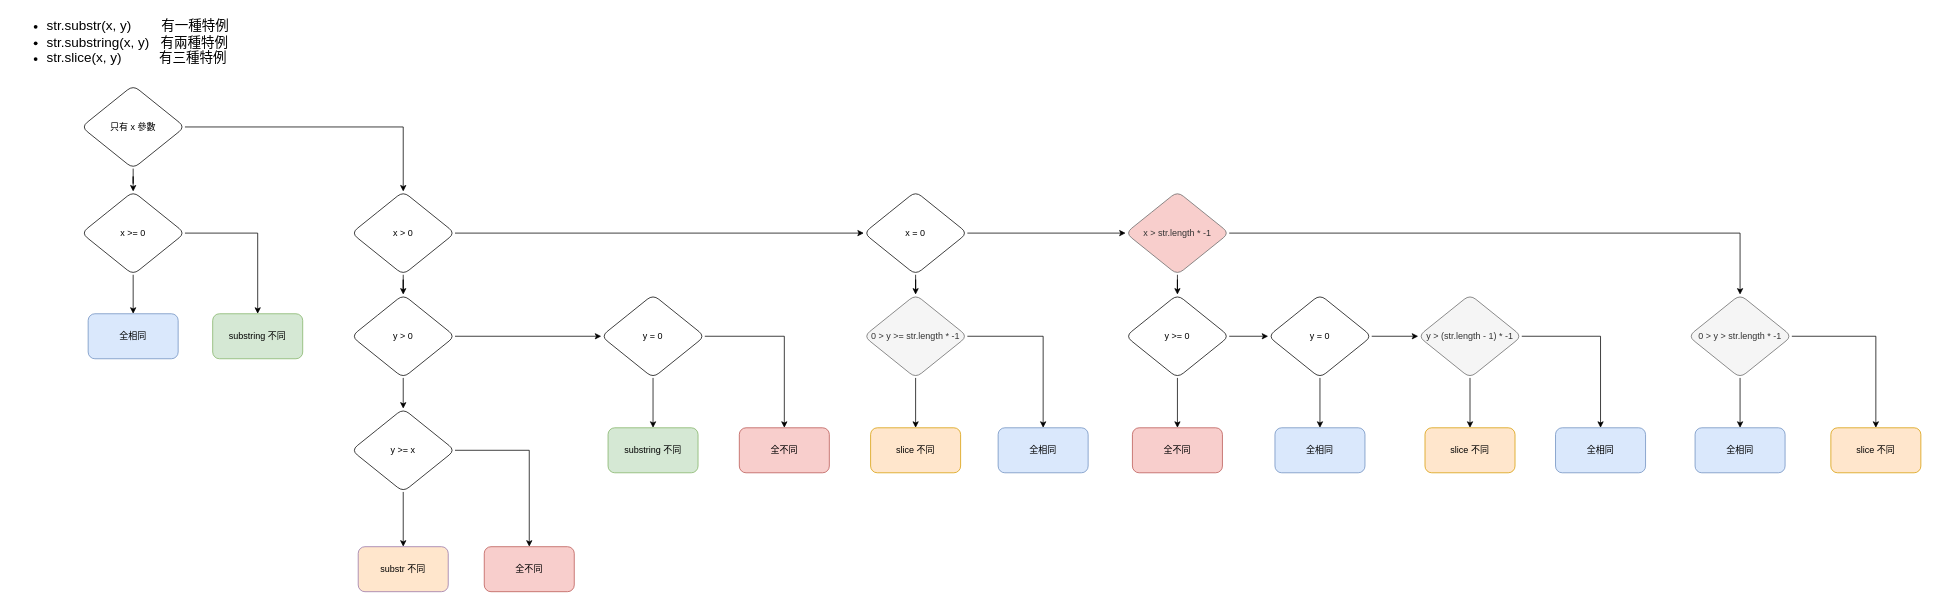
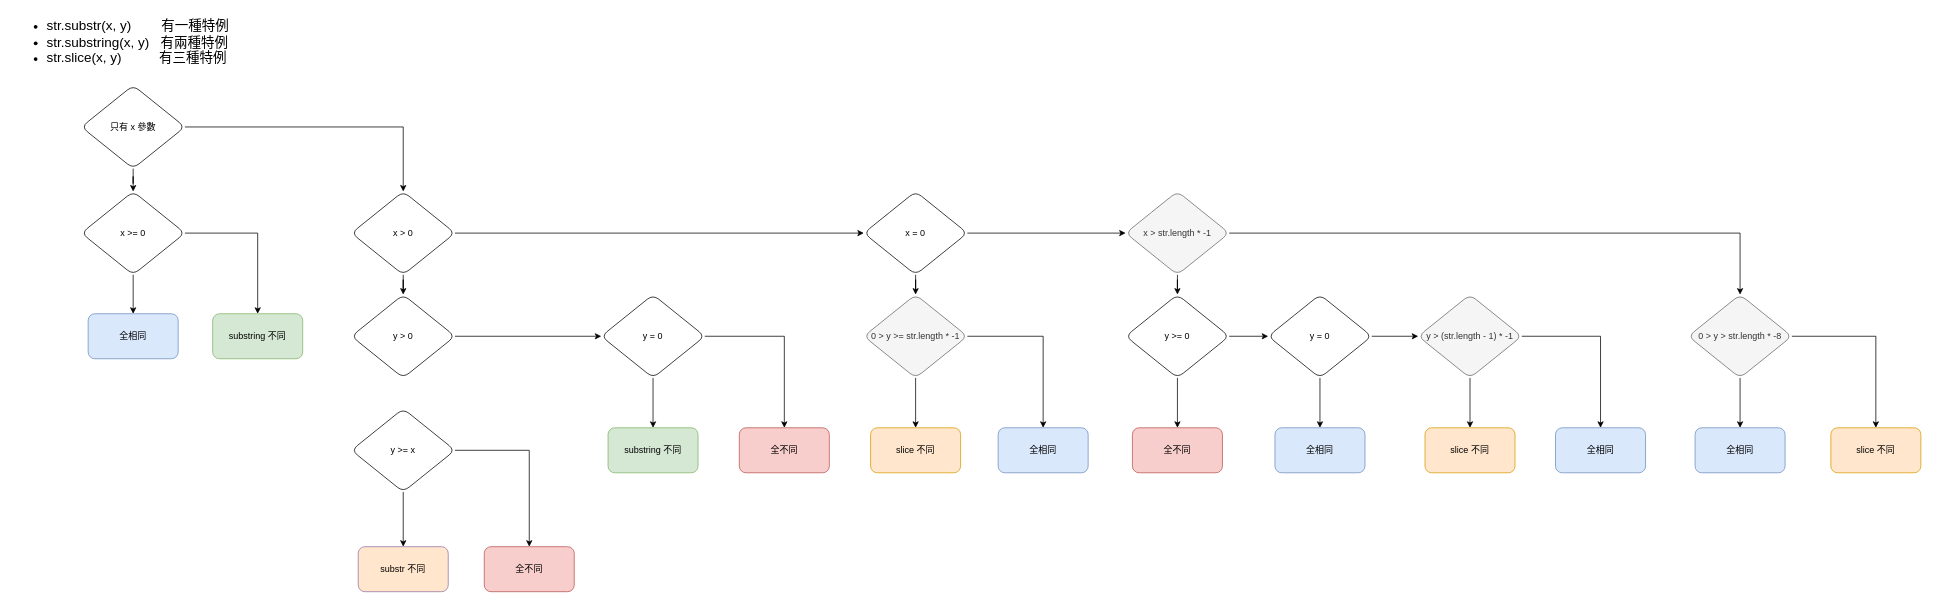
  <mxCell id="0" />
  <mxCell id="1" parent="0" />
  <mxCell id="2" style="edgeStyle=orthogonalEdgeStyle;rounded=0;orthogonalLoop=1;jettySize=auto;html=1;" parent="1" source="4" target="7" edge="1"><mxGeometry relative="1" as="geometry" /></mxCell>
  <mxCell id="3" style="edgeStyle=orthogonalEdgeStyle;rounded=0;orthogonalLoop=1;jettySize=auto;html=1;" parent="1" source="4" target="13" edge="1"><mxGeometry relative="1" as="geometry" /></mxCell>
  <mxCell id="4" value="只有 x 參數" style="rhombus;whiteSpace=wrap;html=1;rounded=1;strokeColor=default;align=center;verticalAlign=middle;fontFamily=Helvetica;fontSize=12;fontColor=default;fillColor=default;" parent="1" vertex="1"><mxGeometry x="108" y="113" width="138" height="111" as="geometry" /></mxCell>
  <mxCell id="5" value="" style="edgeStyle=orthogonalEdgeStyle;rounded=0;orthogonalLoop=1;jettySize=auto;html=1;" parent="1" source="7" target="10" edge="1"><mxGeometry relative="1" as="geometry" /></mxCell>
  <mxCell id="6" style="edgeStyle=orthogonalEdgeStyle;rounded=0;orthogonalLoop=1;jettySize=auto;html=1;" parent="1" source="7" target="18" edge="1"><mxGeometry relative="1" as="geometry" /></mxCell>
  <mxCell id="7" value="&lt;div&gt;x &amp;gt; 0&lt;/div&gt;" style="rhombus;whiteSpace=wrap;html=1;rounded=1;strokeColor=default;align=center;verticalAlign=middle;fontFamily=Helvetica;fontSize=12;fontColor=default;fillColor=default;" parent="1" vertex="1"><mxGeometry x="468" y="254.5" width="138" height="111" as="geometry" /></mxCell>
  <mxCell id="8" value="" style="edgeStyle=orthogonalEdgeStyle;rounded=0;orthogonalLoop=1;jettySize=auto;html=1;" parent="1" source="10" target="29" edge="1"><mxGeometry relative="1" as="geometry" /></mxCell>
- <mxCell id="9" value="" style="edgeStyle=orthogonalEdgeStyle;rounded=0;orthogonalLoop=1;jettySize=auto;html=1;" parent="1" source="10" target="32" edge="1"><mxGeometry relative="1" as="geometry" /></mxCell>
  <mxCell id="10" value="&lt;div&gt;y &amp;gt; 0&lt;/div&gt;" style="rhombus;whiteSpace=wrap;html=1;rounded=1;strokeColor=default;align=center;verticalAlign=middle;fontFamily=Helvetica;fontSize=12;fontColor=default;fillColor=default;" parent="1" vertex="1"><mxGeometry x="468" y="392" width="138" height="111" as="geometry" /></mxCell>
  <mxCell id="11" value="" style="edgeStyle=orthogonalEdgeStyle;rounded=0;orthogonalLoop=1;jettySize=auto;html=1;" parent="1" source="13" target="14" edge="1"><mxGeometry relative="1" as="geometry" /></mxCell>
  <mxCell id="12" style="edgeStyle=orthogonalEdgeStyle;rounded=0;orthogonalLoop=1;jettySize=auto;html=1;entryX=0.5;entryY=0;entryDx=0;entryDy=0;" parent="1" source="13" target="15" edge="1"><mxGeometry relative="1" as="geometry" /></mxCell>
  <mxCell id="13" value="&lt;div&gt;x &amp;gt;= 0&lt;/div&gt;" style="rhombus;whiteSpace=wrap;html=1;rounded=1;strokeColor=default;align=center;verticalAlign=middle;fontFamily=Helvetica;fontSize=12;fontColor=default;fillColor=default;" parent="1" vertex="1"><mxGeometry x="108" y="254.5" width="138" height="111" as="geometry" /></mxCell>
  <mxCell id="14" value="全相同" style="rounded=1;whiteSpace=wrap;html=1;fillColor=#dae8fc;strokeColor=#6c8ebf;" parent="1" vertex="1"><mxGeometry x="117" y="417.5" width="120" height="60" as="geometry" /></mxCell>
  <mxCell id="15" value="substring 不同" style="rounded=1;whiteSpace=wrap;html=1;fillColor=#d5e8d4;strokeColor=#82b366;" parent="1" vertex="1"><mxGeometry x="283" y="417.5" width="120" height="60" as="geometry" /></mxCell>
  <mxCell id="16" value="" style="edgeStyle=orthogonalEdgeStyle;rounded=0;orthogonalLoop=1;jettySize=auto;html=1;" parent="1" source="18" target="21" edge="1"><mxGeometry relative="1" as="geometry" /></mxCell>
  <mxCell id="17" value="" style="edgeStyle=orthogonalEdgeStyle;rounded=0;orthogonalLoop=1;jettySize=auto;html=1;" parent="1" source="18" target="24" edge="1"><mxGeometry relative="1" as="geometry" /></mxCell>
  <mxCell id="18" value="&lt;div&gt;x = 0&lt;/div&gt;" style="rhombus;whiteSpace=wrap;html=1;rounded=1;strokeColor=default;align=center;verticalAlign=middle;fontFamily=Helvetica;fontSize=12;fontColor=default;fillColor=default;" parent="1" vertex="1"><mxGeometry x="1151" y="254.5" width="138" height="111" as="geometry" /></mxCell>
  <mxCell id="19" value="" style="edgeStyle=orthogonalEdgeStyle;rounded=0;orthogonalLoop=1;jettySize=auto;html=1;" parent="1" source="21" target="45" edge="1"><mxGeometry relative="1" as="geometry" /></mxCell>
  <mxCell id="20" style="edgeStyle=orthogonalEdgeStyle;rounded=0;orthogonalLoop=1;jettySize=auto;html=1;" parent="1" source="21" target="39" edge="1"><mxGeometry relative="1" as="geometry"><mxPoint x="2607" y="310" as="targetPoint" /></mxGeometry></mxCell>
- <mxCell id="21" value="x &amp;gt; str.length * -1" style="rhombus;whiteSpace=wrap;html=1;rounded=1;strokeColor=#666666;align=center;verticalAlign=middle;fontFamily=Helvetica;fontSize=12;fontColor=#333333;fillColor=#f8cecc;" parent="1" vertex="1"><mxGeometry x="1500" y="254.5" width="138" height="111" as="geometry" /></mxCell>
+ <mxCell id="21" value="x &amp;gt; str.length * -1" style="rhombus;whiteSpace=wrap;html=1;rounded=1;strokeColor=#666666;align=center;verticalAlign=middle;fontFamily=Helvetica;fontSize=12;fontColor=#333333;fillColor=#f5f5f5;" parent="1" vertex="1"><mxGeometry x="1500" y="254.5" width="138" height="111" as="geometry" /></mxCell>
  <mxCell id="22" value="" style="edgeStyle=orthogonalEdgeStyle;rounded=0;orthogonalLoop=1;jettySize=auto;html=1;" parent="1" source="24" target="25" edge="1"><mxGeometry relative="1" as="geometry" /></mxCell>
  <mxCell id="23" style="edgeStyle=orthogonalEdgeStyle;rounded=0;orthogonalLoop=1;jettySize=auto;html=1;entryX=0.5;entryY=0;entryDx=0;entryDy=0;" edge="1" parent="1" source="24" target="26"><mxGeometry relative="1" as="geometry" /></mxCell>
  <mxCell id="24" value="&lt;span style=&quot;color: rgb(51, 51, 51);&quot;&gt;0 &amp;gt; y &amp;gt;= str.length * -1&lt;/span&gt;" style="rhombus;whiteSpace=wrap;html=1;rounded=1;strokeColor=#666666;align=center;verticalAlign=middle;fontFamily=Helvetica;fontSize=12;fillColor=#f5f5f5;fontColor=#333333;" parent="1" vertex="1"><mxGeometry x="1151" y="392" width="138" height="111" as="geometry" /></mxCell>
  <mxCell id="25" value="slice 不同" style="whiteSpace=wrap;html=1;rounded=1;fillColor=#ffe6cc;strokeColor=#d79b00;" parent="1" vertex="1"><mxGeometry x="1160" y="569.5" width="120" height="60" as="geometry" /></mxCell>
  <mxCell id="26" value="全相同" style="whiteSpace=wrap;html=1;rounded=1;fillColor=#dae8fc;strokeColor=#6c8ebf;" parent="1" vertex="1"><mxGeometry x="1330" y="569.5" width="120" height="60" as="geometry" /></mxCell>
  <mxCell id="27" value="" style="edgeStyle=orthogonalEdgeStyle;rounded=0;orthogonalLoop=1;jettySize=auto;html=1;" parent="1" source="29" target="35" edge="1"><mxGeometry relative="1" as="geometry" /></mxCell>
  <mxCell id="28" value="" style="edgeStyle=orthogonalEdgeStyle;rounded=0;orthogonalLoop=1;jettySize=auto;html=1;" parent="1" source="29" target="36" edge="1"><mxGeometry relative="1" as="geometry" /></mxCell>
  <mxCell id="29" value="&lt;div&gt;y = 0&lt;/div&gt;" style="rhombus;whiteSpace=wrap;html=1;rounded=1;strokeColor=default;align=center;verticalAlign=middle;fontFamily=Helvetica;fontSize=12;fontColor=default;fillColor=default;" parent="1" vertex="1"><mxGeometry x="801" y="392" width="138" height="111" as="geometry" /></mxCell>
  <mxCell id="30" value="" style="edgeStyle=orthogonalEdgeStyle;rounded=0;orthogonalLoop=1;jettySize=auto;html=1;" parent="1" source="32" target="33" edge="1"><mxGeometry relative="1" as="geometry" /></mxCell>
  <mxCell id="31" value="" style="edgeStyle=orthogonalEdgeStyle;rounded=0;orthogonalLoop=1;jettySize=auto;html=1;" parent="1" source="32" target="34" edge="1"><mxGeometry relative="1" as="geometry" /></mxCell>
  <mxCell id="32" value="&lt;div&gt;y &amp;gt;= x&lt;/div&gt;" style="rhombus;whiteSpace=wrap;html=1;rounded=1;strokeColor=default;align=center;verticalAlign=middle;fontFamily=Helvetica;fontSize=12;fontColor=default;fillColor=default;" parent="1" vertex="1"><mxGeometry x="468" y="544" width="138" height="111" as="geometry" /></mxCell>
  <mxCell id="33" value="substr 不同" style="whiteSpace=wrap;html=1;rounded=1;fillColor=#ffe6cc;strokeColor=#9673a6;" parent="1" vertex="1"><mxGeometry x="477" y="728" width="120" height="60" as="geometry" /></mxCell>
  <mxCell id="34" value="全不同" style="whiteSpace=wrap;html=1;rounded=1;fillColor=#f8cecc;strokeColor=#b85450;" parent="1" vertex="1"><mxGeometry x="645" y="728" width="120" height="60" as="geometry" /></mxCell>
  <mxCell id="35" value="substring 不同" style="whiteSpace=wrap;html=1;rounded=1;fillColor=#d5e8d4;strokeColor=#82b366;" parent="1" vertex="1"><mxGeometry x="810" y="569.5" width="120" height="60" as="geometry" /></mxCell>
  <mxCell id="36" value="全不同" style="whiteSpace=wrap;html=1;rounded=1;fillColor=#f8cecc;strokeColor=#b85450;" parent="1" vertex="1"><mxGeometry x="985" y="569.5" width="120" height="60" as="geometry" /></mxCell>
  <mxCell id="37" value="" style="edgeStyle=orthogonalEdgeStyle;rounded=0;orthogonalLoop=1;jettySize=auto;html=1;" parent="1" source="39" target="40" edge="1"><mxGeometry relative="1" as="geometry" /></mxCell>
  <mxCell id="38" style="edgeStyle=orthogonalEdgeStyle;rounded=0;orthogonalLoop=1;jettySize=auto;html=1;" edge="1" parent="1" source="39" target="41"><mxGeometry relative="1" as="geometry" /></mxCell>
- <mxCell id="39" value="&lt;span style=&quot;color: rgb(51, 51, 51);&quot;&gt;0 &amp;gt; y &amp;gt; str.length * -1&lt;/span&gt;" style="rhombus;whiteSpace=wrap;html=1;rounded=1;strokeColor=#666666;align=center;verticalAlign=middle;fontFamily=Helvetica;fontSize=12;fontColor=#333333;fillColor=#f5f5f5;shadow=0;" parent="1" vertex="1"><mxGeometry x="2250" y="392" width="138" height="111" as="geometry" /></mxCell>
+ <mxCell id="39" value="&lt;span style=&quot;color: rgb(51, 51, 51);&quot;&gt;0 &amp;gt; y &amp;gt; str.length * -8&lt;/span&gt;" style="rhombus;whiteSpace=wrap;html=1;rounded=1;strokeColor=#666666;align=center;verticalAlign=middle;fontFamily=Helvetica;fontSize=12;fontColor=#333333;fillColor=#f5f5f5;shadow=0;" parent="1" vertex="1"><mxGeometry x="2250" y="392" width="138" height="111" as="geometry" /></mxCell>
  <mxCell id="40" value="全相同" style="whiteSpace=wrap;html=1;rounded=1;fillColor=#dae8fc;strokeColor=#6c8ebf;" parent="1" vertex="1"><mxGeometry x="2259" y="569.5" width="120" height="60" as="geometry" /></mxCell>
  <mxCell id="41" value="slice 不同" style="whiteSpace=wrap;html=1;rounded=1;fillColor=#ffe6cc;strokeColor=#d79b00;" parent="1" vertex="1"><mxGeometry x="2440" y="569.5" width="120" height="60" as="geometry" /></mxCell>
  <mxCell id="42" value="&lt;ul style=&quot;font-size: 18px;&quot;&gt;&lt;li&gt;&lt;font style=&quot;font-size: 18px;&quot;&gt;str.substr(x, y)&amp;nbsp; &amp;nbsp; &amp;nbsp; &amp;nbsp; 有一種特例&lt;/font&gt;&lt;/li&gt;&lt;li&gt;&lt;font style=&quot;font-size: 18px;&quot;&gt;str.substring(x, y)&amp;nbsp; &amp;nbsp;有兩種&lt;/font&gt;特例&lt;/li&gt;&lt;li&gt;&lt;font style=&quot;font-size: 18px;&quot;&gt;str.slice(x, y)&amp;nbsp; &amp;nbsp; &amp;nbsp; &amp;nbsp; &amp;nbsp; 有三種&lt;/font&gt;特例&lt;/li&gt;&lt;/ul&gt;" style="text;html=1;align=left;verticalAlign=middle;whiteSpace=wrap;rounded=0;" parent="1" vertex="1"><mxGeometry x="20" y="20" width="369" height="72" as="geometry" /></mxCell>
  <mxCell id="43" value="" style="edgeStyle=orthogonalEdgeStyle;rounded=0;orthogonalLoop=1;jettySize=auto;html=1;" parent="1" source="45" target="46" edge="1"><mxGeometry relative="1" as="geometry" /></mxCell>
  <mxCell id="44" value="" style="edgeStyle=orthogonalEdgeStyle;rounded=0;orthogonalLoop=1;jettySize=auto;html=1;" parent="1" source="45" target="50" edge="1"><mxGeometry relative="1" as="geometry" /></mxCell>
  <mxCell id="45" value="y &amp;gt;= 0" style="rhombus;whiteSpace=wrap;html=1;rounded=1;strokeColor=default;align=center;verticalAlign=middle;fontFamily=Helvetica;fontSize=12;fontColor=default;fillColor=default;" parent="1" vertex="1"><mxGeometry x="1500" y="392" width="138" height="111" as="geometry" /></mxCell>
  <mxCell id="46" value="全不同" style="whiteSpace=wrap;html=1;rounded=1;fillColor=#f8cecc;strokeColor=#b85450;" parent="1" vertex="1"><mxGeometry x="1509" y="569.5" width="120" height="60" as="geometry" /></mxCell>
  <mxCell id="47" value="全相同" style="whiteSpace=wrap;html=1;rounded=1;fillColor=#dae8fc;strokeColor=#6c8ebf;" parent="1" vertex="1"><mxGeometry x="1699" y="569.5" width="120" height="60" as="geometry" /></mxCell>
  <mxCell id="48" value="" style="edgeStyle=orthogonalEdgeStyle;rounded=0;orthogonalLoop=1;jettySize=auto;html=1;" parent="1" source="50" target="47" edge="1"><mxGeometry relative="1" as="geometry" /></mxCell>
  <mxCell id="49" value="" style="edgeStyle=orthogonalEdgeStyle;rounded=0;orthogonalLoop=1;jettySize=auto;html=1;" parent="1" source="50" target="53" edge="1"><mxGeometry relative="1" as="geometry" /></mxCell>
  <mxCell id="50" value="y = 0" style="rhombus;whiteSpace=wrap;html=1;rounded=1;strokeColor=default;align=center;verticalAlign=middle;fontFamily=Helvetica;fontSize=12;fontColor=default;fillColor=default;" parent="1" vertex="1"><mxGeometry x="1690" y="392" width="138" height="111" as="geometry" /></mxCell>
  <mxCell id="51" value="" style="edgeStyle=orthogonalEdgeStyle;rounded=0;orthogonalLoop=1;jettySize=auto;html=1;" parent="1" source="53" target="54" edge="1"><mxGeometry relative="1" as="geometry" /></mxCell>
  <mxCell id="52" value="" style="edgeStyle=orthogonalEdgeStyle;rounded=0;orthogonalLoop=1;jettySize=auto;html=1;" parent="1" source="53" target="55" edge="1"><mxGeometry relative="1" as="geometry" /></mxCell>
  <mxCell id="53" value="y &amp;gt; (str.length - 1) * -1" style="rhombus;whiteSpace=wrap;html=1;rounded=1;strokeColor=#666666;align=center;verticalAlign=middle;fontFamily=Helvetica;fontSize=12;fontColor=#333333;fillColor=#f5f5f5;" parent="1" vertex="1"><mxGeometry x="1890" y="392" width="138" height="111" as="geometry" /></mxCell>
  <mxCell id="54" value="slice 不同" style="whiteSpace=wrap;html=1;rounded=1;fillColor=#ffe6cc;strokeColor=#d79b00;" parent="1" vertex="1"><mxGeometry x="1899" y="569.5" width="120" height="60" as="geometry" /></mxCell>
  <mxCell id="55" value="全相同" style="whiteSpace=wrap;html=1;rounded=1;fillColor=#dae8fc;strokeColor=#6c8ebf;" parent="1" vertex="1"><mxGeometry x="2073" y="569.5" width="120" height="60" as="geometry" /></mxCell>
